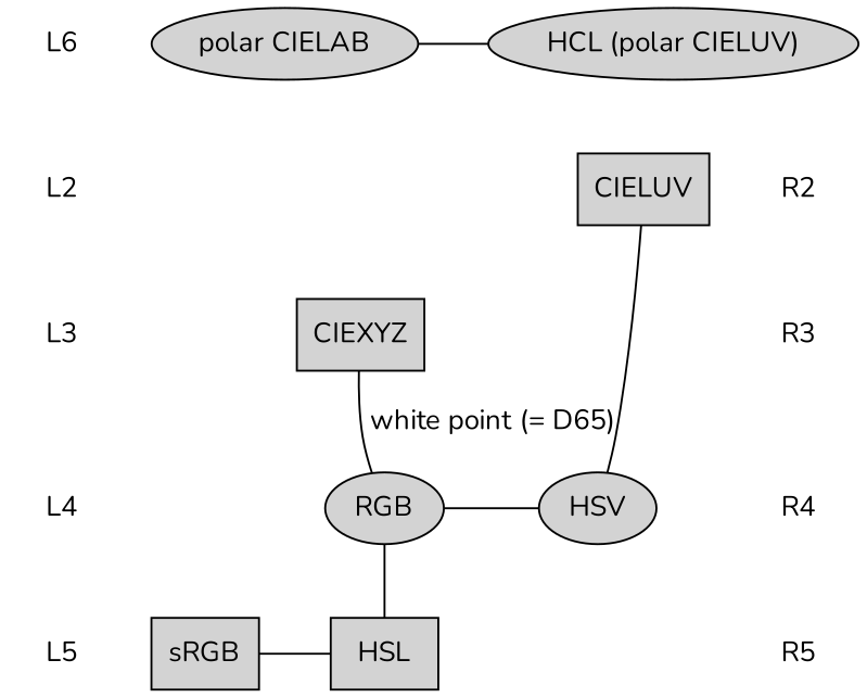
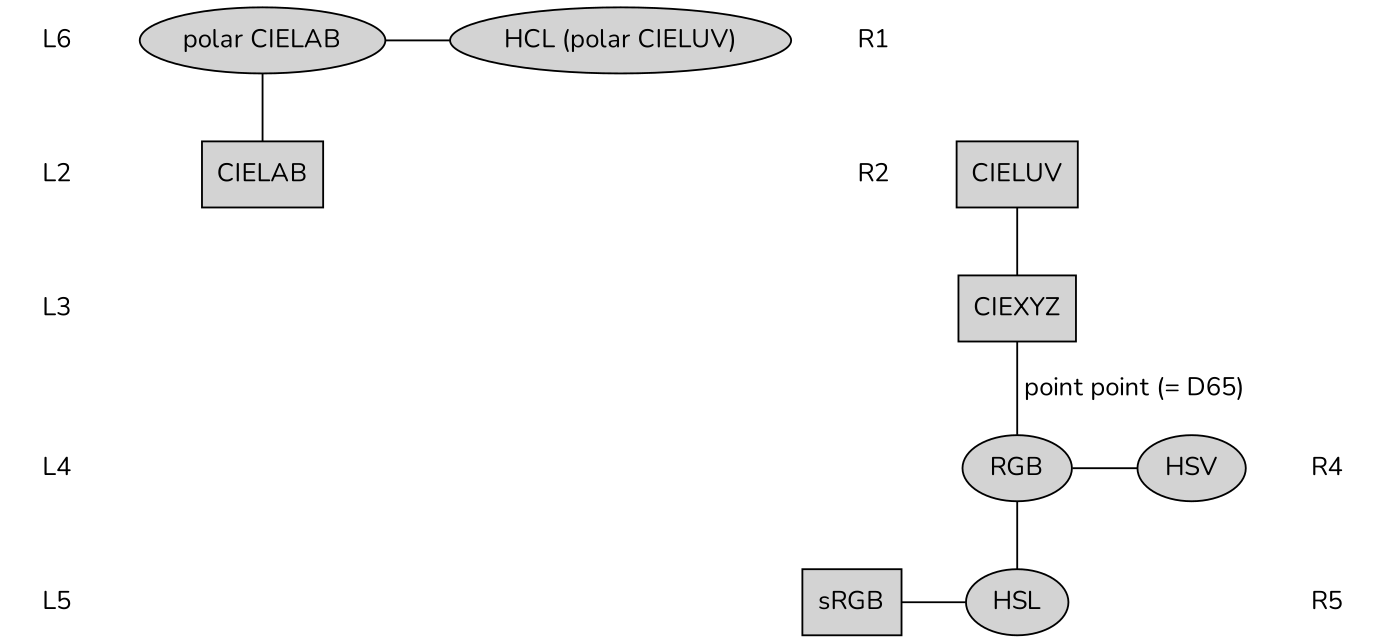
  graph {
    fontname=Nunito
    node [color=white fontname=Nunito]
    edge [color=white fontname=Nunito]
    n1 [label=L6]
    n2 [label="HCL (polar CIELUV)" shape=ellipse style=filled color=""]
    n3 [label="polar CIELAB" shape=ellipse style=filled color=""]
+   R1
    L2
    n6 [label=CIELUV shape=box style=filled color=""]
+   n7 [label=CIELAB shape=box style=filled color=""]
    R2
    L3
    n10 [label=CIEXYZ shape=box style=filled color=""]
-   R3
    L4 [shape=box]
    n13 [label=RGB shape=ellipse style=filled color=""]
    n14 [label=HSV shape=ellipse style=filled color=""]
    R4
    L5
    n17 [label=sRGB shape=box style=filled color=""]
-   n18 [label=HSL shape=box style=filled color=""]
+   n18 [label=HSL shape=ellipse style=filled color=""]
    R5
    subgraph sub_1 {
      rank=min
      n1
      n2
      n3
+     R1
    }
    subgraph sub_2 {
      rank=same
      L2
      n6
+     n7
      R2
    }
    subgraph sub_3 {
      rank=same
      L3
      n10
-     R3
    }
    subgraph sub_4 {
      rank=same
      L4
      n13
      n14
      R4
    }
    subgraph sub_5 {
      rank=max
      L5
      n17
      n18
      R5
    }
    n1 -- L2
    n3 -- n2 [color=""]
+   R1 -- R2
    L2 -- L3
-   R2 -- R3
+   n7 -- n3 [color=""]
    L3 -- L4
-   n14 -- n6 [color=""]
-   n10 -- n13 [label=" white point (= D65)" color=""]
-   R3 -- R4
+   n10 -- n6 [color=""]
+   n10 -- n13 [label=" point point (= D65)" color=""]
    L4 -- L5
    n13 -- n14 [color=""]
    n13 -- n18 [color=""]
    R4 -- R5
    n17 -- n18 [color=""]
  }
